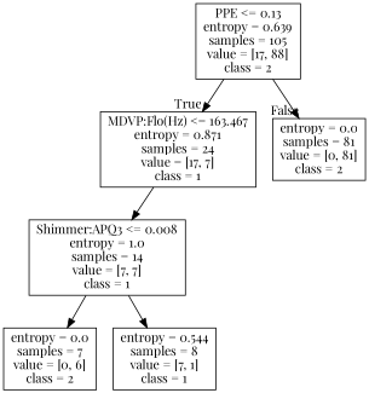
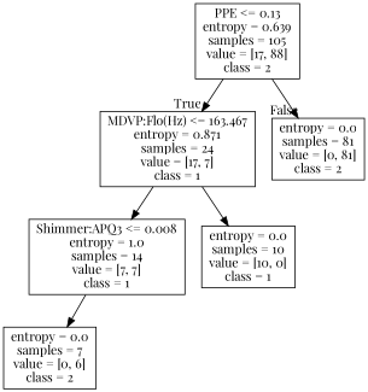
  digraph {
    fontname="Playfair Display"
    node [fontname="Playfair Display" shape=box]
    edge [fontname="Playfair Display"]
    n1 [label="PPE <= 0.13\nentropy = 0.639\nsamples = 105\nvalue = [17, 88]\nclass = 2"]
    n2 [label="MDVP:Flo(Hz) <= 163.467\nentropy = 0.871\nsamples = 24\nvalue = [17, 7]\nclass = 1"]
    n3 [label="entropy = 0.0\nsamples = 81\nvalue = [0, 81]\nclass = 2"]
    n4 [label="Shimmer:APQ3 <= 0.008\nentropy = 1.0\nsamples = 14\nvalue = [7, 7]\nclass = 1"]
+   n5 [label="entropy = 0.0\nsamples = 10\nvalue = [10, 0]\nclass = 1"]
    n6 [label="entropy = 0.0\nsamples = 7\nvalue = [0, 6]\nclass = 2"]
-   n7 [label="entropy = 0.544\nsamples = 8\nvalue = [7, 1]\nclass = 1"]
    n1 -> n2 [headlabel=True labelangle=45 labeldistance=2.5]
    n1 -> n3 [headlabel=False labelangle=-45 labeldistance=2.5]
    n2 -> n4
+   n2 -> n5
    n4 -> n6
-   n4 -> n7
  }
